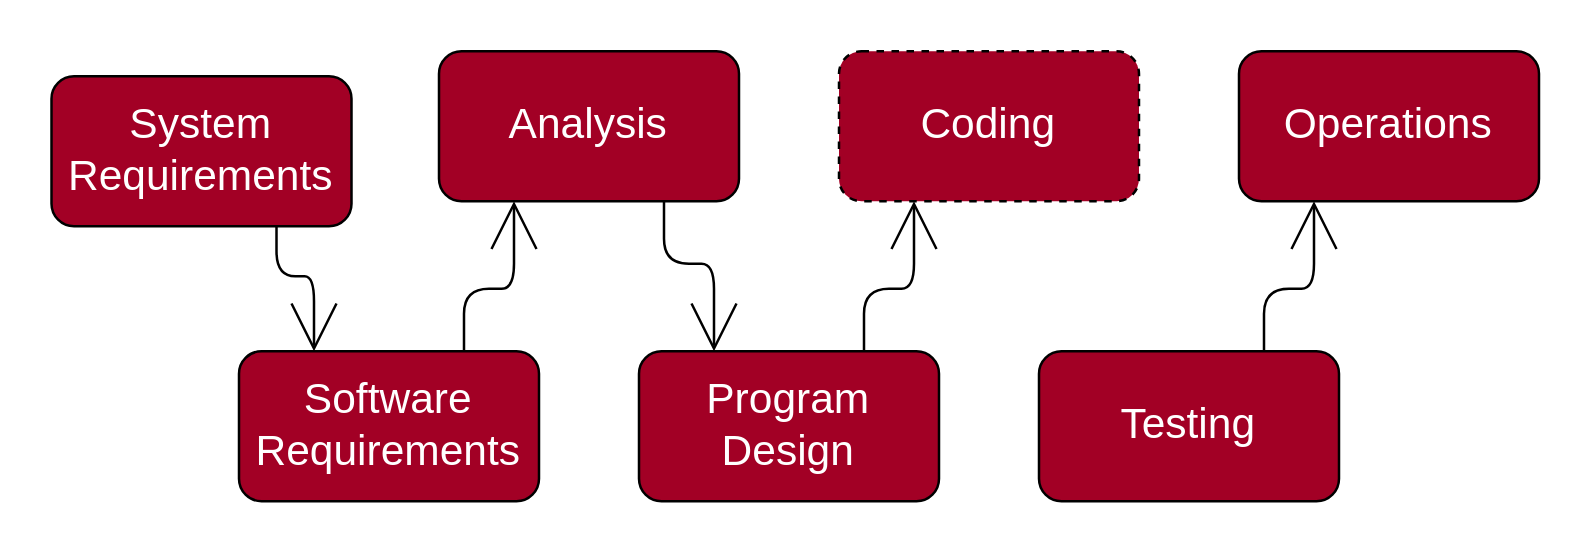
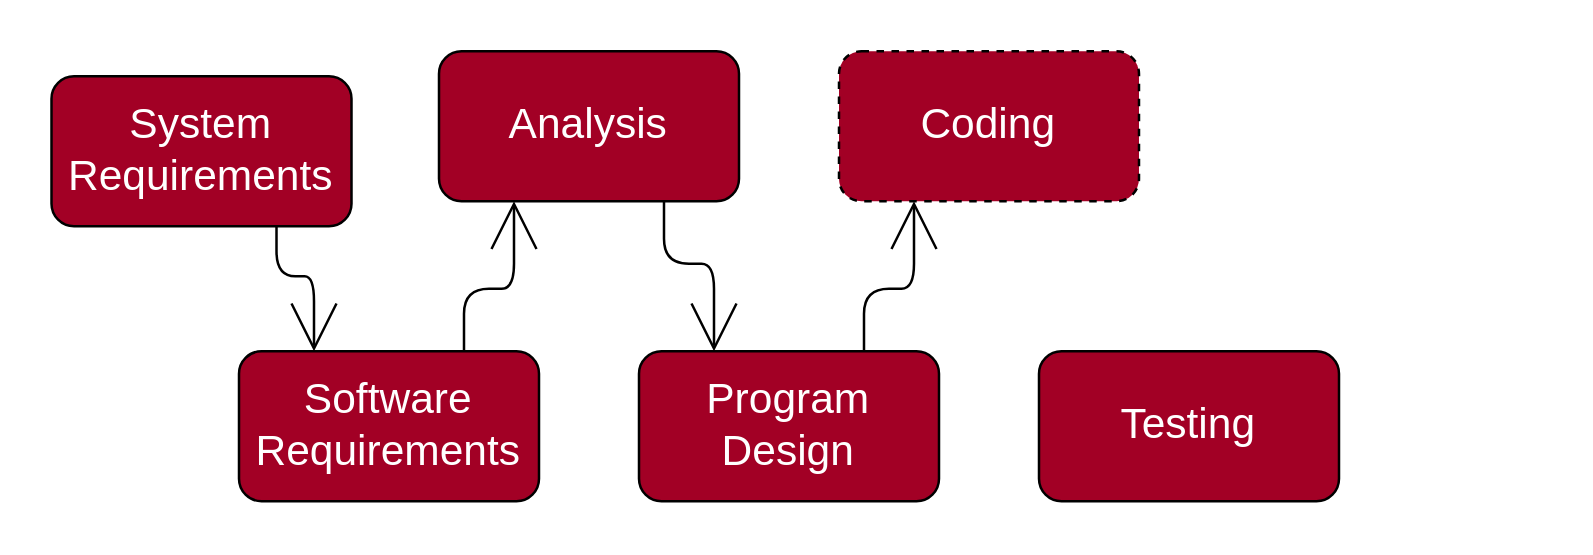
  <mxCell id="0" />
  <mxCell id="1" parent="0" />
  <mxCell id="2" style="edgeStyle=orthogonalEdgeStyle;rounded=1;orthogonalLoop=1;jettySize=auto;html=1;exitX=0.75;exitY=1;exitDx=0;exitDy=0;entryX=0.25;entryY=0;entryDx=0;entryDy=0;endArrow=open;endFill=0;endSize=17;strokeColor=#000000;" parent="1" source="3" target="5" edge="1"><mxGeometry relative="1" as="geometry" /></mxCell>
  <mxCell id="3" value="System&lt;br style=&quot;font-size: 17px;&quot;&gt;Requirements" style="rounded=1;whiteSpace=wrap;html=1;fontSize=17;fillColor=#a20025;fontColor=#ffffff;strokeColor=#000000;" parent="1" vertex="1"><mxGeometry x="20" y="30" width="120" height="60" as="geometry" /></mxCell>
  <mxCell id="4" style="edgeStyle=orthogonalEdgeStyle;rounded=1;orthogonalLoop=1;jettySize=auto;html=1;exitX=0.75;exitY=0;exitDx=0;exitDy=0;entryX=0.25;entryY=1;entryDx=0;entryDy=0;endArrow=open;endFill=0;endSize=17;strokeColor=#000000;" parent="1" source="5" target="7" edge="1"><mxGeometry relative="1" as="geometry" /></mxCell>
  <mxCell id="5" value="Software&lt;br style=&quot;font-size: 17px;&quot;&gt;Requirements" style="rounded=1;whiteSpace=wrap;html=1;fontSize=17;fillColor=#a20025;fontColor=#ffffff;strokeColor=#000000;" parent="1" vertex="1"><mxGeometry x="95" y="140" width="120" height="60" as="geometry" /></mxCell>
  <mxCell id="6" style="edgeStyle=orthogonalEdgeStyle;rounded=1;orthogonalLoop=1;jettySize=auto;html=1;exitX=0.75;exitY=1;exitDx=0;exitDy=0;entryX=0.25;entryY=0;entryDx=0;entryDy=0;endArrow=open;endFill=0;endSize=17;strokeColor=#000000;" parent="1" source="7" target="9" edge="1"><mxGeometry relative="1" as="geometry" /></mxCell>
  <mxCell id="7" value="Analysis" style="rounded=1;whiteSpace=wrap;html=1;fontSize=17;fillColor=#a20025;fontColor=#ffffff;strokeColor=#000000;" parent="1" vertex="1"><mxGeometry x="175" width="120" height="60" as="geometry" y="20" /></mxCell>
  <mxCell id="8" style="edgeStyle=orthogonalEdgeStyle;rounded=1;orthogonalLoop=1;jettySize=auto;html=1;exitX=0.75;exitY=0;exitDx=0;exitDy=0;entryX=0.25;entryY=1;entryDx=0;entryDy=0;endArrow=open;endFill=0;endSize=17;strokeColor=#000000;" parent="1" source="9" target="10" edge="1"><mxGeometry relative="1" as="geometry" /></mxCell>
  <mxCell id="9" value="Program&lt;br style=&quot;font-size: 17px&quot;&gt;Design" style="rounded=1;whiteSpace=wrap;html=1;fontSize=17;fillColor=#a20025;fontColor=#ffffff;strokeColor=#000000;" parent="1" vertex="1"><mxGeometry x="255" y="140" width="120" height="60" as="geometry" /></mxCell>
  <mxCell id="10" value="Coding" style="rounded=1;whiteSpace=wrap;html=1;fontSize=17;fillColor=#a20025;fontColor=#ffffff;strokeColor=#000000;dashed=1;" parent="1" vertex="1"><mxGeometry x="335" width="120" height="60" as="geometry" y="20" /></mxCell>
- <mxCell id="11" style="edgeStyle=orthogonalEdgeStyle;rounded=1;orthogonalLoop=1;jettySize=auto;html=1;exitX=0.75;exitY=0;exitDx=0;exitDy=0;entryX=0.25;entryY=1;entryDx=0;entryDy=0;endArrow=open;endFill=0;endSize=17;strokeColor=#000000;" parent="1" source="12" target="13" edge="1"><mxGeometry relative="1" as="geometry" /></mxCell>
  <mxCell id="12" value="Testing" style="rounded=1;whiteSpace=wrap;html=1;fontSize=17;fillColor=#a20025;fontColor=#ffffff;strokeColor=#000000;" parent="1" vertex="1"><mxGeometry x="415" y="140" width="120" height="60" as="geometry" /></mxCell>
- <mxCell id="13" value="Operations" style="rounded=1;whiteSpace=wrap;html=1;fontSize=17;fillColor=#a20025;fontColor=#ffffff;strokeColor=#000000;" parent="1" vertex="1"><mxGeometry x="495" width="120" height="60" as="geometry" y="20" /></mxCell>
